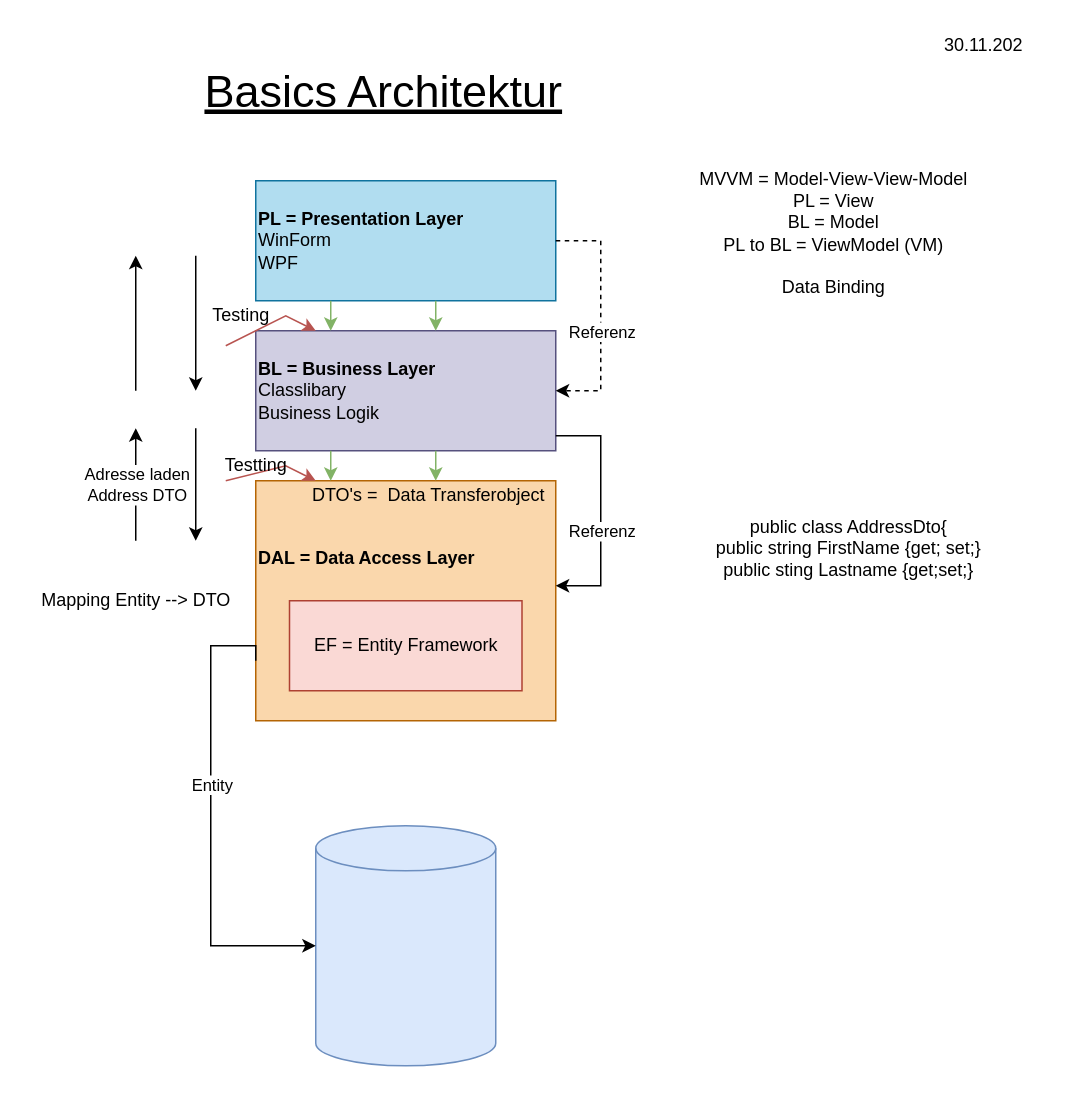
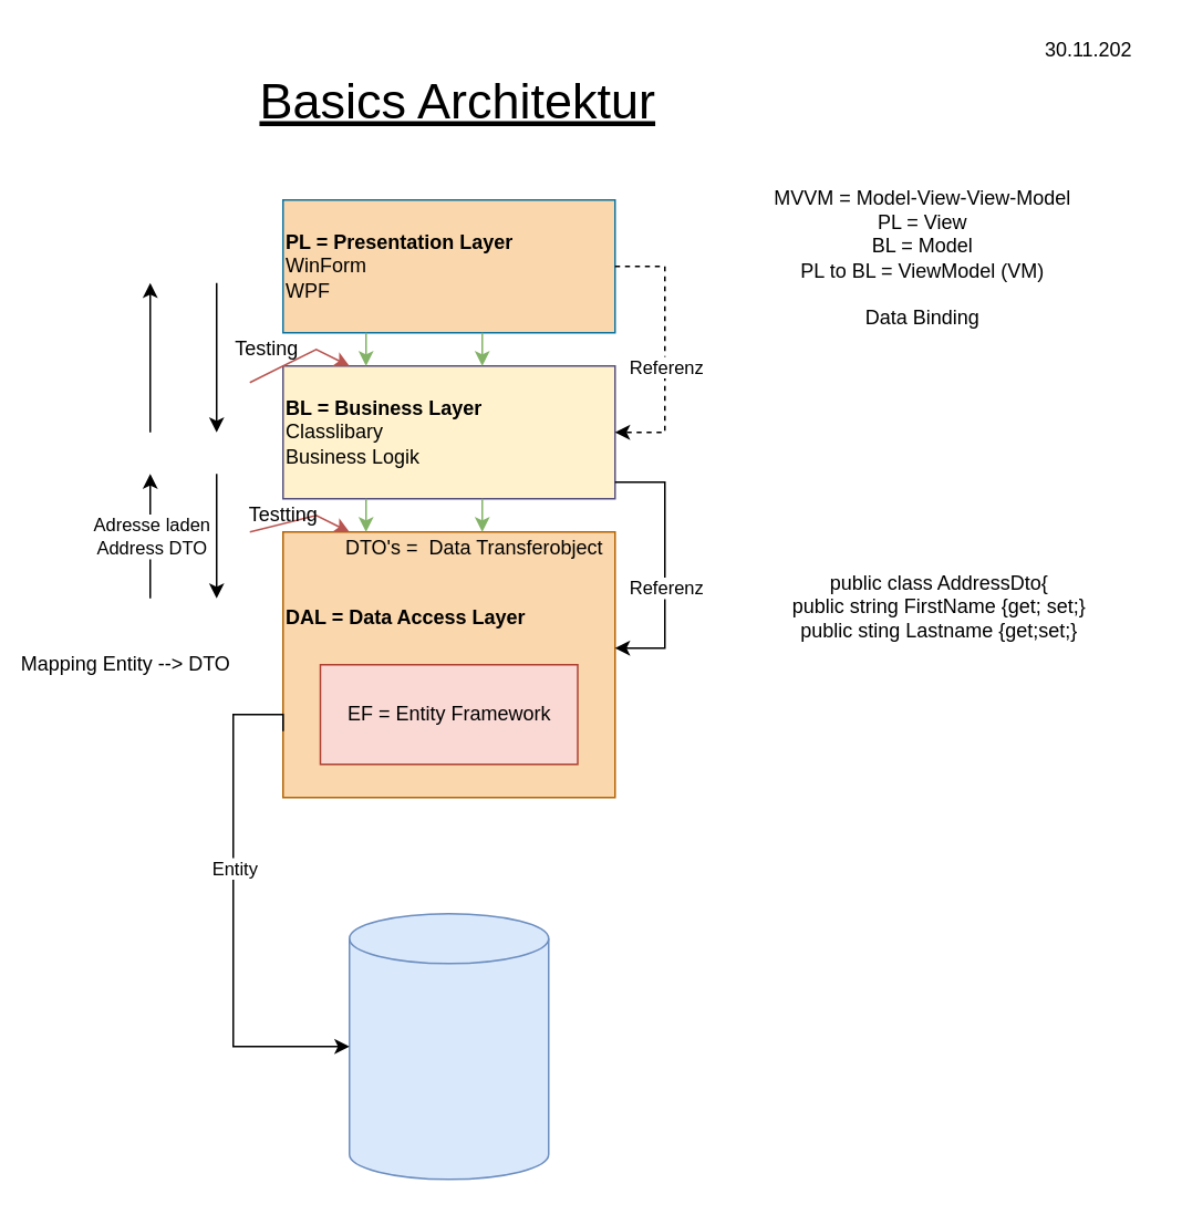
  <mxCell id="0" />
  <mxCell id="1" parent="0" />
- <mxCell id="2" value="&lt;b&gt;PL = Presentation Layer&lt;br&gt;&lt;/b&gt;WinForm&lt;br&gt;WPF" style="rounded=0;whiteSpace=wrap;html=1;fillColor=#b1ddf0;strokeColor=#10739e;align=left;" vertex="1" parent="1"><mxGeometry x="170" y="120" width="200" height="80" as="geometry" /></mxCell>
+ <mxCell id="2" value="&lt;b&gt;PL = Presentation Layer&lt;br&gt;&lt;/b&gt;WinForm&lt;br&gt;WPF" style="rounded=0;whiteSpace=wrap;html=1;fillColor=#fad7ac;strokeColor=#10739e;align=left;" vertex="1" parent="1"><mxGeometry x="170" y="120" width="200" height="80" as="geometry" /></mxCell>
  <mxCell id="3" value="&lt;b&gt;DAL = Data Access Layer&lt;br&gt;&lt;/b&gt;&lt;br&gt;&lt;br&gt;&lt;br&gt;&lt;br&gt;" style="rounded=0;whiteSpace=wrap;html=1;fillColor=#fad7ac;strokeColor=#b46504;align=left;" vertex="1" parent="1"><mxGeometry x="170" y="320" width="200" height="160" as="geometry" /></mxCell>
- <mxCell id="4" value="&lt;b&gt;BL = Business Layer&lt;/b&gt;&lt;br&gt;Classlibary&lt;br&gt;Business Logik" style="rounded=0;whiteSpace=wrap;html=1;fillColor=#d0cee2;strokeColor=#56517e;align=left;" vertex="1" parent="1"><mxGeometry x="170" y="220" width="200" height="80" as="geometry" /></mxCell>
+ <mxCell id="4" value="&lt;b&gt;BL = Business Layer&lt;/b&gt;&lt;br&gt;Classlibary&lt;br&gt;Business Logik" style="rounded=0;whiteSpace=wrap;html=1;fillColor=#fff2cc;strokeColor=#56517e;align=left;" vertex="1" parent="1"><mxGeometry x="170" y="220" width="200" height="80" as="geometry" /></mxCell>
  <mxCell id="5" value="EF = Entity Framework" style="rounded=0;whiteSpace=wrap;html=1;fillColor=#fad9d5;strokeColor=#ae4132;" vertex="1" parent="1"><mxGeometry x="192.5" y="400" width="155" height="60" as="geometry" /></mxCell>
  <mxCell id="6" value="" style="shape=cylinder3;whiteSpace=wrap;html=1;boundedLbl=1;backgroundOutline=1;size=15;fillColor=#dae8fc;strokeColor=#6c8ebf;" vertex="1" parent="1"><mxGeometry x="210" y="550" width="120" height="160" as="geometry" /></mxCell>
  <mxCell id="7" value="" style="endArrow=classic;html=1;rounded=0;edgeStyle=orthogonalEdgeStyle;exitX=1;exitY=0.5;exitDx=0;exitDy=0;entryX=1;entryY=0.5;entryDx=0;entryDy=0;dashed=1;" edge="1" parent="1" source="2" target="4"><mxGeometry width="50" height="50" relative="1" as="geometry"><mxPoint x="460" y="270" as="sourcePoint" /><mxPoint x="420" y="250" as="targetPoint" /><Array as="points"><mxPoint x="400" y="160" /><mxPoint x="400" y="260" /></Array></mxGeometry></mxCell>
  <mxCell id="8" value="Referenz" style="edgeLabel;html=1;align=center;verticalAlign=middle;resizable=0;points=[];" vertex="1" connectable="0" parent="7"><mxGeometry x="0.125" relative="1" as="geometry"><mxPoint as="offset" /></mxGeometry></mxCell>
  <mxCell id="9" value="" style="endArrow=classic;html=1;rounded=0;edgeStyle=orthogonalEdgeStyle;exitX=1;exitY=0.5;exitDx=0;exitDy=0;entryX=1;entryY=0.5;entryDx=0;entryDy=0;" edge="1" parent="1"><mxGeometry width="50" height="50" relative="1" as="geometry"><mxPoint x="370" y="290" as="sourcePoint" /><mxPoint x="370" y="390" as="targetPoint" /><Array as="points"><mxPoint x="400" y="290" /><mxPoint x="400" y="390" /></Array></mxGeometry></mxCell>
  <mxCell id="10" value="Referenz" style="edgeLabel;html=1;align=center;verticalAlign=middle;resizable=0;points=[];" vertex="1" connectable="0" parent="9"><mxGeometry x="0.163" relative="1" as="geometry"><mxPoint as="offset" /></mxGeometry></mxCell>
  <mxCell id="11" value="MVVM = Model-View-View-Model&lt;br&gt;PL = View&lt;br&gt;BL = Model&lt;br&gt;PL to BL = ViewModel (VM)&lt;br&gt;&lt;br&gt;Data Binding" style="text;html=1;align=center;verticalAlign=middle;resizable=0;points=[];autosize=1;strokeColor=none;fillColor=none;" vertex="1" parent="1"><mxGeometry x="460" y="110" width="190" height="90" as="geometry" /></mxCell>
  <mxCell id="12" value="DTO's =&amp;nbsp; Data Transferobject" style="text;html=1;align=center;verticalAlign=middle;resizable=0;points=[];autosize=1;strokeColor=none;fillColor=none;" vertex="1" parent="1"><mxGeometry x="200" y="320" width="170" height="20" as="geometry" /></mxCell>
  <mxCell id="13" value="public class AddressDto{&lt;br&gt;public string FirstName {get; set;}&lt;br&gt;public sting Lastname {get;set;}" style="text;html=1;align=center;verticalAlign=middle;resizable=0;points=[];autosize=1;strokeColor=none;fillColor=none;" vertex="1" parent="1"><mxGeometry x="470" y="340" width="190" height="50" as="geometry" /></mxCell>
  <mxCell id="14" value="" style="endArrow=classic;html=1;rounded=0;edgeStyle=orthogonalEdgeStyle;exitX=0;exitY=0.75;exitDx=0;exitDy=0;entryX=0;entryY=0.5;entryDx=0;entryDy=0;entryPerimeter=0;" edge="1" parent="1" source="3" target="6"><mxGeometry width="50" height="50" relative="1" as="geometry"><mxPoint x="100" y="430" as="sourcePoint" /><mxPoint x="100" y="530" as="targetPoint" /><Array as="points"><mxPoint x="170" y="430" /><mxPoint x="140" y="430" /><mxPoint x="140" y="630" /></Array></mxGeometry></mxCell>
  <mxCell id="15" value="Entity" style="edgeLabel;html=1;align=center;verticalAlign=middle;resizable=0;points=[];" vertex="1" connectable="0" parent="14"><mxGeometry x="0.125" relative="1" as="geometry"><mxPoint y="-42" as="offset" /></mxGeometry></mxCell>
- <mxCell id="16" value="Mapping Entity --&amp;gt; DTO" style="text;html=1;align=center;verticalAlign=middle;resizable=0;points=[];autosize=1;strokeColor=none;fillColor=none;" vertex="1" parent="1"><mxGeometry x="20" y="390" width="140" height="20" as="geometry" /></mxCell>
+ <mxCell id="16" value="Mapping Entity --&amp;gt; DTO" style="text;html=1;align=center;verticalAlign=middle;resizable=0;points=[];autosize=1;strokeColor=none;fillColor=none;" vertex="1" parent="1"><mxGeometry x="5" y="390" width="140" height="20" as="geometry" /></mxCell>
  <mxCell id="17" value="" style="endArrow=classic;html=1;rounded=0;" edge="1" parent="1"><mxGeometry width="50" height="50" relative="1" as="geometry"><mxPoint x="130" y="170" as="sourcePoint" /><mxPoint x="130" y="260" as="targetPoint" /></mxGeometry></mxCell>
  <mxCell id="18" value="" style="endArrow=classic;html=1;rounded=0;" edge="1" parent="1"><mxGeometry width="50" height="50" relative="1" as="geometry"><mxPoint x="130" y="285" as="sourcePoint" /><mxPoint x="130" y="360" as="targetPoint" /></mxGeometry></mxCell>
  <mxCell id="19" value="" style="endArrow=classic;html=1;rounded=0;" edge="1" parent="1"><mxGeometry relative="1" as="geometry"><mxPoint x="90" y="260" as="sourcePoint" /><mxPoint x="90" y="170" as="targetPoint" /></mxGeometry></mxCell>
  <mxCell id="20" value="" style="endArrow=classic;html=1;rounded=0;" edge="1" parent="1"><mxGeometry relative="1" as="geometry"><mxPoint x="90" y="360" as="sourcePoint" /><mxPoint x="90" y="285" as="targetPoint" /></mxGeometry></mxCell>
  <mxCell id="21" value="Adresse laden&lt;br&gt;Address DTO" style="edgeLabel;resizable=0;html=1;align=center;verticalAlign=middle;" connectable="0" vertex="1" parent="20"><mxGeometry relative="1" as="geometry" /></mxCell>
  <mxCell id="22" value="" style="endArrow=classic;html=1;rounded=0;fillColor=#f8cecc;strokeColor=#b85450;" edge="1" parent="1"><mxGeometry width="50" height="50" relative="1" as="geometry"><mxPoint x="150" y="230" as="sourcePoint" /><mxPoint x="210" y="220" as="targetPoint" /><Array as="points"><mxPoint x="190" y="210" /></Array></mxGeometry></mxCell>
  <mxCell id="23" value="" style="endArrow=classic;html=1;rounded=0;fillColor=#f8cecc;strokeColor=#b85450;" edge="1" parent="1"><mxGeometry width="50" height="50" relative="1" as="geometry"><mxPoint x="150" y="320" as="sourcePoint" /><mxPoint x="210" y="320" as="targetPoint" /><Array as="points"><mxPoint x="190" y="310" /></Array></mxGeometry></mxCell>
  <mxCell id="24" value="" style="endArrow=classic;html=1;rounded=0;fillColor=#d5e8d4;strokeColor=#82b366;" edge="1" parent="1"><mxGeometry width="50" height="50" relative="1" as="geometry"><mxPoint x="290" y="300" as="sourcePoint" /><mxPoint x="290" y="320" as="targetPoint" /></mxGeometry></mxCell>
  <mxCell id="25" value="" style="endArrow=classic;html=1;rounded=0;entryX=0.25;entryY=0;entryDx=0;entryDy=0;exitX=0.25;exitY=1;exitDx=0;exitDy=0;fillColor=#d5e8d4;strokeColor=#82b366;" edge="1" parent="1" source="4" target="3"><mxGeometry width="50" height="50" relative="1" as="geometry"><mxPoint x="190" y="310" as="sourcePoint" /><mxPoint x="190" y="330" as="targetPoint" /></mxGeometry></mxCell>
  <mxCell id="26" value="" style="endArrow=classic;html=1;rounded=0;fillColor=#d5e8d4;strokeColor=#82b366;" edge="1" parent="1"><mxGeometry width="50" height="50" relative="1" as="geometry"><mxPoint x="220" y="200" as="sourcePoint" /><mxPoint x="220" y="220" as="targetPoint" /></mxGeometry></mxCell>
  <mxCell id="27" value="" style="endArrow=classic;html=1;rounded=0;fillColor=#d5e8d4;strokeColor=#82b366;" edge="1" parent="1"><mxGeometry width="50" height="50" relative="1" as="geometry"><mxPoint x="290" y="200" as="sourcePoint" /><mxPoint x="290" y="220" as="targetPoint" /></mxGeometry></mxCell>
  <mxCell id="28" value="Testting" style="text;html=1;align=center;verticalAlign=middle;resizable=0;points=[];autosize=1;strokeColor=none;fillColor=none;" vertex="1" parent="1"><mxGeometry x="140" y="300" width="60" height="20" as="geometry" /></mxCell>
  <mxCell id="29" value="Testing" style="text;html=1;align=center;verticalAlign=middle;resizable=0;points=[];autosize=1;strokeColor=none;fillColor=none;" vertex="1" parent="1"><mxGeometry x="135" y="200" width="50" height="20" as="geometry" /></mxCell>
- <mxCell id="30" value="Basics Architektur" style="text;html=1;align=center;verticalAlign=middle;resizable=0;points=[];autosize=1;fontSize=30;fillColor=none;shadow=0;strokeColor=none;fontStyle=4" vertex="1" parent="1"><mxGeometry x="130" y="40" width="250" height="40" as="geometry" /></mxCell>
+ <mxCell id="30" value="Basics Architektur" style="text;html=1;align=center;verticalAlign=middle;resizable=0;points=[];autosize=1;fontSize=30;fillColor=none;shadow=0;strokeColor=none;fontStyle=4" vertex="1" parent="1"><mxGeometry x="150" y="40" width="250" height="40" as="geometry" /></mxCell>
  <mxCell id="31" value="30.11.202" style="text;html=1;align=center;verticalAlign=middle;resizable=0;points=[];autosize=1;strokeColor=none;fillColor=none;fontSize=12;" vertex="1" parent="1"><mxGeometry x="620" y="20" width="70" height="20" as="geometry" /></mxCell>
